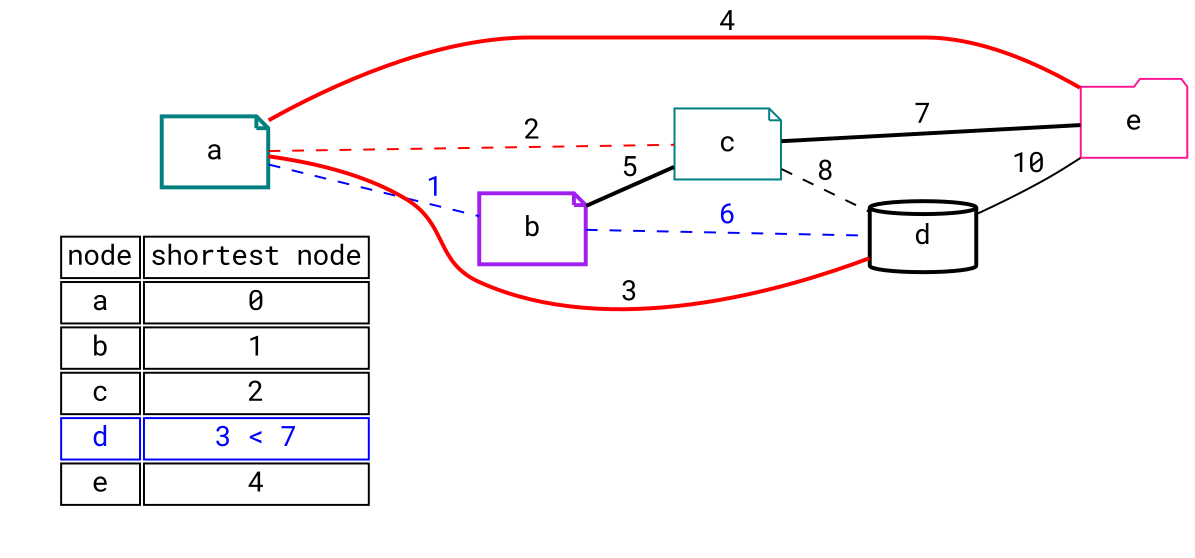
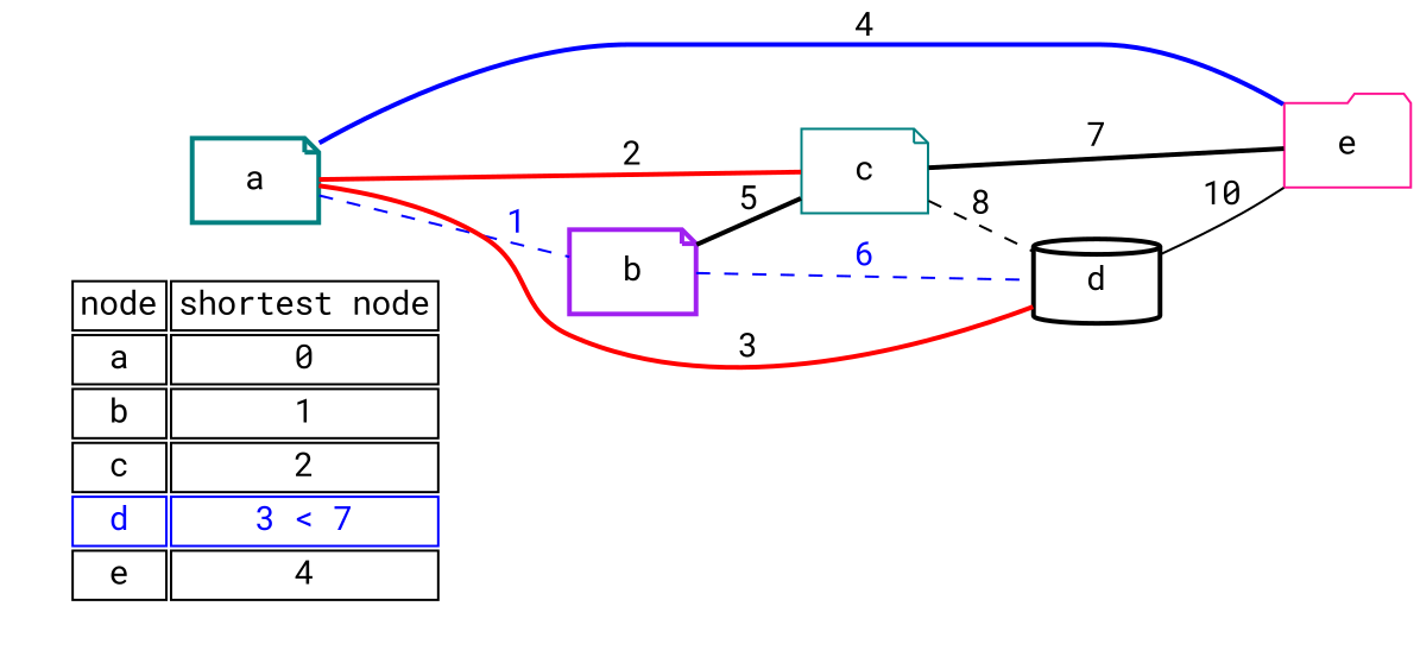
  graph {
    fontname="Roboto Mono"
    rankdir=LR
    scale=3
    node [color=teal fontname="Roboto Mono" shape=note]
    edge [fontname="Roboto Mono" style=bold]
    n1 [color=blue label=<<table border="1" color="white">       <tr><td align="center" port="tree" color="black">node</td><td align="center" port="tree" color="black">shortest node</td></tr>       <tr><td align="center" port="tree" color="black">a</td><td align="center" port="tree" color="black">0</td></tr>       <tr><td align="center" port="tree" color="black">b</td><td align="center" port="tree" color="black">1</td></tr>       <tr><td align="center" port="tree" color="black">c</td><td align="center" port="tree" color="black">2</td></tr>       <tr><td align="center" port="tree" color="blue"><font color="blue">d</font></td><td align="center" port="tree" color="blue"><font color="blue">3 &lt; 7</font></td></tr>       <tr><td align="center" port="tree" color="black">e</td><td align="center" port="tree" color="black">4</td></tr>       </table>> shape=none]
    n2 [label=a style=bold]
    n3 [color=purple label=b style=bold]
    n4 [label=c]
    n5 [color=black label=d shape=cylinder style=bold]
    n6 [color=deeppink label=e shape=folder]
    subgraph cluster_1 {
      color=white
      n1
    }
    n2 -- n3 [color=blue fontcolor=blue label=1 style=dashed]
-   n2 -- n4 [color=red label=2 style=dashed]
+   n2 -- n4 [color=red label=2]
    n2 -- n5 [color=red label=3]
-   n2 -- n6 [color=red label=4]
+   n2 -- n6 [color=blue label=4]
    n3 -- n4 [label=5]
    n3 -- n5 [color=blue fontcolor=blue label=6 style=dashed]
    n4 -- n5 [label=8 style=dashed]
    n4 -- n6 [label=7]
    n5 -- n6 [label=10 style=solid]
  }
